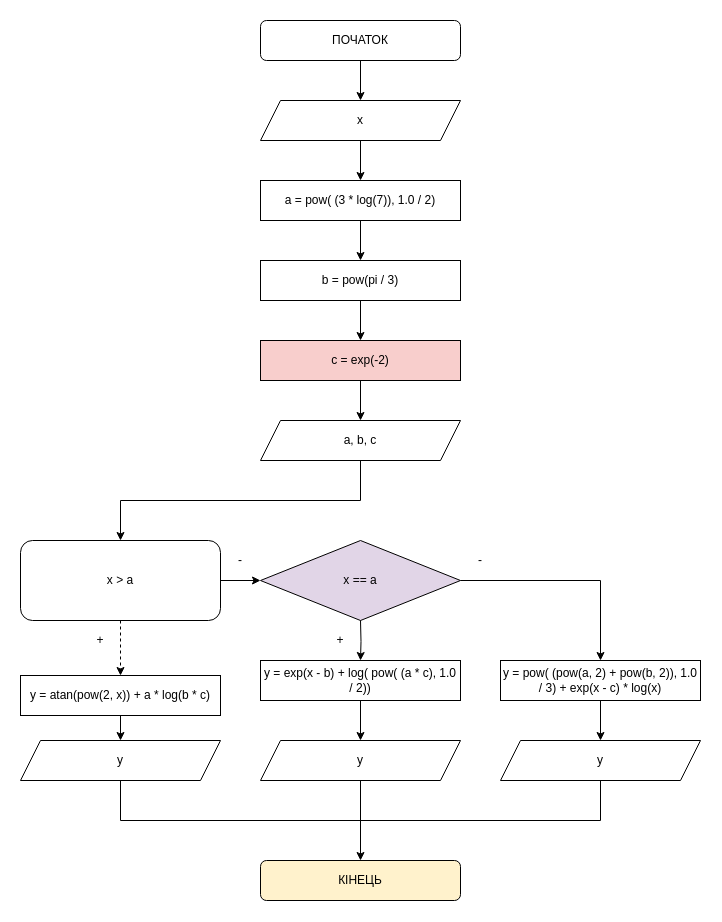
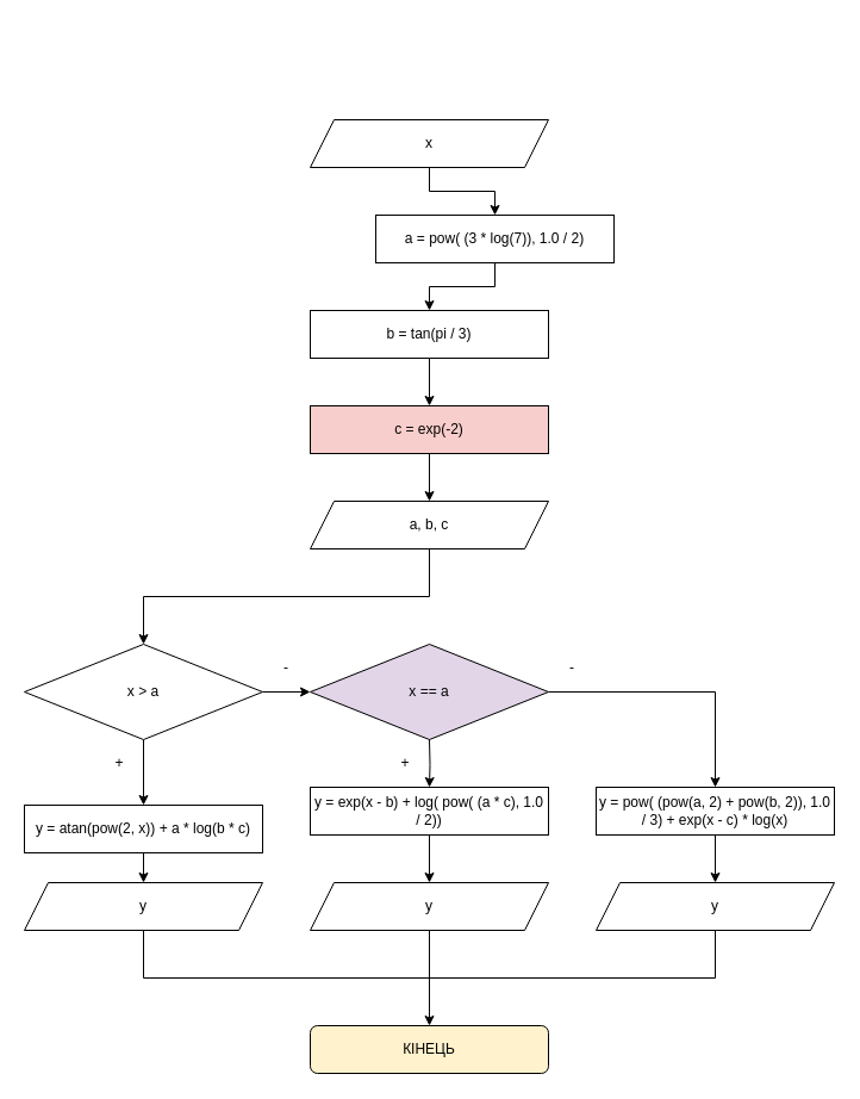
  <mxCell id="0" />
  <mxCell id="1" parent="0" />
- <mxCell id="2" value="" style="edgeStyle=orthogonalEdgeStyle;rounded=0;orthogonalLoop=1;jettySize=auto;html=1;" parent="1" source="3" target="6" edge="1"><mxGeometry relative="1" as="geometry" /></mxCell>
- <mxCell id="3" value="ПОЧАТОК" style="rounded=1;whiteSpace=wrap;html=1;" parent="1" vertex="1"><mxGeometry x="260" y="20" width="200" height="40" as="geometry" /></mxCell>
  <mxCell id="4" value="КІНЕЦЬ" style="rounded=1;whiteSpace=wrap;html=1;fillColor=#fff2cc;" parent="1" vertex="1"><mxGeometry x="260" y="860" width="200" height="40" as="geometry" /></mxCell>
  <mxCell id="5" value="" style="edgeStyle=orthogonalEdgeStyle;rounded=0;orthogonalLoop=1;jettySize=auto;html=1;" parent="1" source="6" target="8" edge="1"><mxGeometry relative="1" as="geometry" /></mxCell>
  <mxCell id="6" value="x" style="shape=parallelogram;perimeter=parallelogramPerimeter;whiteSpace=wrap;html=1;fixedSize=1;" parent="1" vertex="1"><mxGeometry x="260" y="100" width="200" height="40" as="geometry" /></mxCell>
  <mxCell id="7" value="" style="edgeStyle=orthogonalEdgeStyle;rounded=0;orthogonalLoop=1;jettySize=auto;html=1;" parent="1" source="8" target="10" edge="1"><mxGeometry relative="1" as="geometry" /></mxCell>
- <mxCell id="8" value="a = pow( (3 * log(7)), 1.0 / 2)" style="rounded=0;whiteSpace=wrap;html=1;" parent="1" vertex="1"><mxGeometry x="260" y="180" width="200" height="40" as="geometry" /></mxCell>
+ <mxCell id="8" value="a = pow( (3 * log(7)), 1.0 / 2)" style="rounded=0;whiteSpace=wrap;html=1;" parent="1" vertex="1"><mxGeometry x="315" y="180" width="200" height="40" as="geometry" /></mxCell>
  <mxCell id="9" value="" style="edgeStyle=orthogonalEdgeStyle;rounded=0;orthogonalLoop=1;jettySize=auto;html=1;" parent="1" source="10" target="12" edge="1"><mxGeometry relative="1" as="geometry" /></mxCell>
- <mxCell id="10" value="b = pow(pi / 3)" style="rounded=0;whiteSpace=wrap;html=1;" parent="1" vertex="1"><mxGeometry x="260" y="260" width="200" height="40" as="geometry" /></mxCell>
+ <mxCell id="10" value="b = tan(pi / 3)" style="rounded=0;whiteSpace=wrap;html=1;" parent="1" vertex="1"><mxGeometry x="260" y="260" width="200" height="40" as="geometry" /></mxCell>
  <mxCell id="11" value="" style="edgeStyle=orthogonalEdgeStyle;rounded=0;orthogonalLoop=1;jettySize=auto;html=1;" parent="1" source="12" target="14" edge="1"><mxGeometry relative="1" as="geometry" /></mxCell>
  <mxCell id="12" value="c = exp(-2)" style="rounded=0;whiteSpace=wrap;html=1;fillColor=#f8cecc;" parent="1" vertex="1"><mxGeometry x="260" y="340" width="200" height="40" as="geometry" /></mxCell>
  <mxCell id="13" value="" style="edgeStyle=orthogonalEdgeStyle;rounded=0;orthogonalLoop=1;jettySize=auto;html=1;entryX=0.5;entryY=0;entryDx=0;entryDy=0;" parent="1" source="14" target="17" edge="1"><mxGeometry relative="1" as="geometry"><Array as="points"><mxPoint x="360" y="500" /><mxPoint x="120" y="500" /></Array></mxGeometry></mxCell>
  <mxCell id="14" value="a, b, c" style="shape=parallelogram;perimeter=parallelogramPerimeter;whiteSpace=wrap;html=1;fixedSize=1;" parent="1" vertex="1"><mxGeometry x="260" y="420" width="200" height="40" as="geometry" /></mxCell>
  <mxCell id="15" value="" style="edgeStyle=orthogonalEdgeStyle;rounded=0;orthogonalLoop=1;jettySize=auto;html=1;" parent="1" source="17" target="19" edge="1"><mxGeometry relative="1" as="geometry" /></mxCell>
- <mxCell id="16" value="" style="edgeStyle=orthogonalEdgeStyle;rounded=0;orthogonalLoop=1;jettySize=auto;html=1;dashed=1;" parent="1" source="17" target="21" edge="1"><mxGeometry relative="1" as="geometry" /></mxCell>
- <mxCell id="17" value="x &amp;gt; a" style="whiteSpace=wrap;html=1;rounded=1;" parent="1" vertex="1"><mxGeometry x="20" y="540" width="200" height="80" as="geometry" /></mxCell>
+ <mxCell id="16" value="" style="edgeStyle=orthogonalEdgeStyle;rounded=0;orthogonalLoop=1;jettySize=auto;html=1;" parent="1" source="17" target="21" edge="1"><mxGeometry relative="1" as="geometry" /></mxCell>
+ <mxCell id="17" value="x &amp;gt; a" style="rhombus;whiteSpace=wrap;html=1;" parent="1" vertex="1"><mxGeometry x="20" y="540" width="200" height="80" as="geometry" /></mxCell>
  <mxCell id="18" value="" style="edgeStyle=orthogonalEdgeStyle;rounded=0;orthogonalLoop=1;jettySize=auto;html=1;" parent="1" source="19" target="29" edge="1"><mxGeometry relative="1" as="geometry" /></mxCell>
  <mxCell id="19" value="x == a" style="rhombus;whiteSpace=wrap;html=1;fillColor=#e1d5e7;" parent="1" vertex="1"><mxGeometry x="260" y="540" width="200" height="80" as="geometry" /></mxCell>
  <mxCell id="20" value="" style="edgeStyle=orthogonalEdgeStyle;rounded=0;orthogonalLoop=1;jettySize=auto;html=1;" parent="1" source="21" target="22" edge="1"><mxGeometry relative="1" as="geometry" /></mxCell>
  <mxCell id="21" value="y = atan(pow(2, x)) + a * log(b * c)" style="rounded=0;whiteSpace=wrap;html=1;" parent="1" vertex="1"><mxGeometry x="20" y="675" width="200" height="40" as="geometry" /></mxCell>
  <mxCell id="22" value="y" style="shape=parallelogram;perimeter=parallelogramPerimeter;whiteSpace=wrap;html=1;fixedSize=1;" parent="1" vertex="1"><mxGeometry x="20" y="740" width="200" height="40" as="geometry" /></mxCell>
  <mxCell id="23" value="" style="edgeStyle=orthogonalEdgeStyle;rounded=0;orthogonalLoop=1;jettySize=auto;html=1;" parent="1" target="25" edge="1"><mxGeometry relative="1" as="geometry"><mxPoint x="360" y="620" as="sourcePoint" /></mxGeometry></mxCell>
  <mxCell id="24" value="" style="edgeStyle=orthogonalEdgeStyle;rounded=0;orthogonalLoop=1;jettySize=auto;html=1;" parent="1" source="25" target="27" edge="1"><mxGeometry relative="1" as="geometry" /></mxCell>
  <mxCell id="25" value="y = exp(x - b) + log( pow( (a * c), 1.0 / 2))" style="rounded=0;whiteSpace=wrap;html=1;" parent="1" vertex="1"><mxGeometry x="260" y="660" width="200" height="40" as="geometry" /></mxCell>
  <mxCell id="26" value="" style="edgeStyle=orthogonalEdgeStyle;rounded=0;orthogonalLoop=1;jettySize=auto;html=1;" edge="1" parent="1" source="27" target="4"><mxGeometry relative="1" as="geometry" /></mxCell>
  <mxCell id="27" value="y" style="shape=parallelogram;perimeter=parallelogramPerimeter;whiteSpace=wrap;html=1;fixedSize=1;" parent="1" vertex="1"><mxGeometry x="260" y="740" width="200" height="40" as="geometry" /></mxCell>
  <mxCell id="28" value="" style="edgeStyle=orthogonalEdgeStyle;rounded=0;orthogonalLoop=1;jettySize=auto;html=1;" parent="1" source="29" target="30" edge="1"><mxGeometry relative="1" as="geometry" /></mxCell>
  <mxCell id="29" value="y = pow( (pow(a, 2) + pow(b, 2)), 1.0 / 3) + exp(x - c) * log(x)" style="rounded=0;whiteSpace=wrap;html=1;" parent="1" vertex="1"><mxGeometry x="500" y="660" width="200" height="40" as="geometry" /></mxCell>
  <mxCell id="30" value="y" style="shape=parallelogram;perimeter=parallelogramPerimeter;whiteSpace=wrap;html=1;fixedSize=1;" parent="1" vertex="1"><mxGeometry x="500" y="740" width="200" height="40" as="geometry" /></mxCell>
  <mxCell id="31" value="" style="endArrow=none;html=1;rounded=0;" parent="1" edge="1"><mxGeometry width="50" height="50" relative="1" as="geometry"><mxPoint x="120" y="820" as="sourcePoint" /><mxPoint x="600" y="820" as="targetPoint" /></mxGeometry></mxCell>
  <mxCell id="32" value="" style="endArrow=none;html=1;rounded=0;entryX=0.5;entryY=1;entryDx=0;entryDy=0;" parent="1" target="30" edge="1"><mxGeometry width="50" height="50" relative="1" as="geometry"><mxPoint x="600" y="820" as="sourcePoint" /><mxPoint x="590" y="850" as="targetPoint" /></mxGeometry></mxCell>
  <mxCell id="33" value="-" style="text;html=1;strokeColor=none;fillColor=none;align=center;verticalAlign=middle;whiteSpace=wrap;rounded=0;" parent="1" vertex="1"><mxGeometry x="220" y="540" width="40" height="40" as="geometry" /></mxCell>
  <mxCell id="34" value="-" style="text;html=1;strokeColor=none;fillColor=none;align=center;verticalAlign=middle;whiteSpace=wrap;rounded=0;" parent="1" vertex="1"><mxGeometry x="460" y="540" width="40" height="40" as="geometry" /></mxCell>
  <mxCell id="35" value="+" style="text;html=1;strokeColor=none;fillColor=none;align=center;verticalAlign=middle;whiteSpace=wrap;rounded=0;" parent="1" vertex="1"><mxGeometry x="80" y="620" width="40" height="40" as="geometry" /></mxCell>
  <mxCell id="36" value="+" style="text;html=1;strokeColor=none;fillColor=none;align=center;verticalAlign=middle;whiteSpace=wrap;rounded=0;" parent="1" vertex="1"><mxGeometry x="320" y="620" width="40" height="40" as="geometry" /></mxCell>
  <mxCell id="37" value="" style="endArrow=none;html=1;rounded=0;entryX=0.5;entryY=1;entryDx=0;entryDy=0;" edge="1" parent="1" target="22"><mxGeometry width="50" height="50" relative="1" as="geometry"><mxPoint x="120" y="820" as="sourcePoint" /><mxPoint x="130" y="840" as="targetPoint" /></mxGeometry></mxCell>
